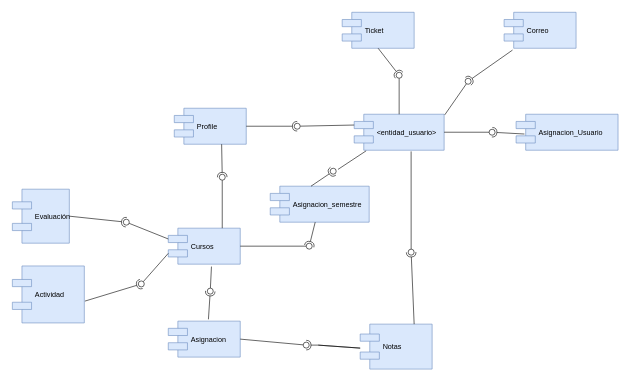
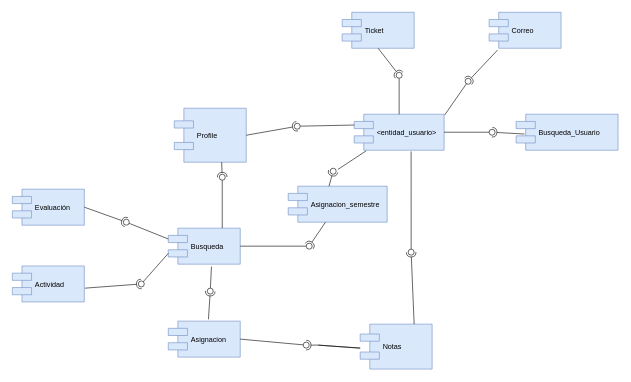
  <mxCell id="0" />
  <mxCell id="1" parent="0" />
- <mxCell id="2" value="Profile" style="shape=component;align=left;spacingLeft=36;fillColor=#dae8fc;strokeColor=#6c8ebf;" vertex="1" parent="1"><mxGeometry x="290" y="180" width="120" height="60" as="geometry" /></mxCell>
+ <mxCell id="2" value="Profile" style="shape=component;align=left;spacingLeft=36;fillColor=#dae8fc;strokeColor=#6c8ebf;" vertex="1" parent="1"><mxGeometry x="290" y="180" width="120" height="90" as="geometry" /></mxCell>
  <mxCell id="3" value="&lt;entidad_usuario&gt;" style="shape=component;align=left;spacingLeft=36;fillColor=#dae8fc;strokeColor=#6c8ebf;" vertex="1" parent="1"><mxGeometry x="590" y="190" width="150" height="60" as="geometry" /></mxCell>
  <mxCell id="4" value="" style="rounded=0;orthogonalLoop=1;jettySize=auto;html=1;endArrow=none;endFill=0;exitX=0;exitY=0.3;exitDx=0;exitDy=0;" edge="1" target="6" parent="1" source="3"><mxGeometry relative="1" as="geometry"><mxPoint x="470" y="305" as="sourcePoint" /></mxGeometry></mxCell>
  <mxCell id="5" value="" style="rounded=0;orthogonalLoop=1;jettySize=auto;html=1;endArrow=halfCircle;endFill=0;entryX=0.5;entryY=0.5;entryDx=0;entryDy=0;endSize=6;strokeWidth=1;exitX=1;exitY=0.5;exitDx=0;exitDy=0;" edge="1" target="6" parent="1" source="2"><mxGeometry relative="1" as="geometry"><mxPoint x="510" y="305" as="sourcePoint" /></mxGeometry></mxCell>
  <mxCell id="6" value="" style="ellipse;whiteSpace=wrap;html=1;fontFamily=Helvetica;fontSize=12;fontColor=#000000;align=center;strokeColor=#000000;fillColor=#ffffff;points=[];aspect=fixed;resizable=0;" vertex="1" parent="1"><mxGeometry x="490" y="205" width="10" height="10" as="geometry" /></mxCell>
- <mxCell id="7" value="Cursos" style="shape=component;align=left;spacingLeft=36;fillColor=#dae8fc;strokeColor=#6c8ebf;" vertex="1" parent="1"><mxGeometry x="280" y="380" width="120" height="60" as="geometry" /></mxCell>
+ <mxCell id="7" value="Busqueda" style="shape=component;align=left;spacingLeft=36;fillColor=#dae8fc;strokeColor=#6c8ebf;" vertex="1" parent="1"><mxGeometry x="280" y="380" width="120" height="60" as="geometry" /></mxCell>
  <mxCell id="8" value="" style="rounded=0;orthogonalLoop=1;jettySize=auto;html=1;endArrow=none;endFill=0;exitX=0.75;exitY=0;exitDx=0;exitDy=0;" edge="1" target="10" parent="1" source="7"><mxGeometry relative="1" as="geometry"><mxPoint x="350" y="295" as="sourcePoint" /></mxGeometry></mxCell>
  <mxCell id="9" value="" style="rounded=0;orthogonalLoop=1;jettySize=auto;html=1;endArrow=halfCircle;endFill=0;entryX=0.5;entryY=0.5;entryDx=0;entryDy=0;endSize=6;strokeWidth=1;exitX=0.658;exitY=1;exitDx=0;exitDy=0;exitPerimeter=0;" edge="1" target="10" parent="1" source="2"><mxGeometry relative="1" as="geometry"><mxPoint x="390" y="295" as="sourcePoint" /></mxGeometry></mxCell>
  <mxCell id="10" value="" style="ellipse;whiteSpace=wrap;html=1;fontFamily=Helvetica;fontSize=12;fontColor=#000000;align=center;strokeColor=#000000;fillColor=#ffffff;points=[];aspect=fixed;resizable=0;" vertex="1" parent="1"><mxGeometry x="365" y="290" width="10" height="10" as="geometry" /></mxCell>
  <mxCell id="11" value="Asignacion" style="shape=component;align=left;spacingLeft=36;fillColor=#dae8fc;strokeColor=#6c8ebf;" vertex="1" parent="1"><mxGeometry x="280" y="535" width="120" height="60" as="geometry" /></mxCell>
  <mxCell id="12" value="" style="rounded=0;orthogonalLoop=1;jettySize=auto;html=1;endArrow=none;endFill=0;exitX=0.6;exitY=1.067;exitDx=0;exitDy=0;exitPerimeter=0;" edge="1" target="14" parent="1" source="7"><mxGeometry relative="1" as="geometry"><mxPoint x="330" y="485" as="sourcePoint" /></mxGeometry></mxCell>
  <mxCell id="13" value="" style="rounded=0;orthogonalLoop=1;jettySize=auto;html=1;endArrow=halfCircle;endFill=0;entryX=0.5;entryY=0.5;entryDx=0;entryDy=0;endSize=6;strokeWidth=1;exitX=0.558;exitY=-0.05;exitDx=0;exitDy=0;exitPerimeter=0;" edge="1" target="14" parent="1" source="11"><mxGeometry relative="1" as="geometry"><mxPoint x="370" y="485" as="sourcePoint" /></mxGeometry></mxCell>
  <mxCell id="14" value="" style="ellipse;whiteSpace=wrap;html=1;fontFamily=Helvetica;fontSize=12;fontColor=#000000;align=center;strokeColor=#000000;fillColor=#ffffff;points=[];aspect=fixed;resizable=0;" vertex="1" parent="1"><mxGeometry x="345" y="480" width="10" height="10" as="geometry" /></mxCell>
- <mxCell id="15" value="Asignacion_Usuario" style="shape=component;align=left;spacingLeft=36;fillColor=#dae8fc;strokeColor=#6c8ebf;" vertex="1" parent="1"><mxGeometry x="860" y="190" width="170" height="60" as="geometry" /></mxCell>
+ <mxCell id="15" value="Busqueda_Usuario" style="shape=component;align=left;spacingLeft=36;fillColor=#dae8fc;strokeColor=#6c8ebf;" vertex="1" parent="1"><mxGeometry x="860" y="190" width="170" height="60" as="geometry" /></mxCell>
  <mxCell id="16" value="" style="rounded=0;orthogonalLoop=1;jettySize=auto;html=1;endArrow=none;endFill=0;exitX=1;exitY=0.5;exitDx=0;exitDy=0;" edge="1" target="18" parent="1" source="3"><mxGeometry relative="1" as="geometry"><mxPoint x="800" y="220" as="sourcePoint" /></mxGeometry></mxCell>
  <mxCell id="17" value="" style="rounded=0;orthogonalLoop=1;jettySize=auto;html=1;endArrow=halfCircle;endFill=0;entryX=0.5;entryY=0.5;entryDx=0;entryDy=0;endSize=6;strokeWidth=1;exitX=0.082;exitY=0.55;exitDx=0;exitDy=0;exitPerimeter=0;" edge="1" target="18" parent="1" source="15"><mxGeometry relative="1" as="geometry"><mxPoint x="840" y="220" as="sourcePoint" /></mxGeometry></mxCell>
  <mxCell id="18" value="" style="ellipse;whiteSpace=wrap;html=1;fontFamily=Helvetica;fontSize=12;fontColor=#000000;align=center;strokeColor=#000000;fillColor=#ffffff;points=[];aspect=fixed;resizable=0;" vertex="1" parent="1"><mxGeometry x="815" y="215" width="10" height="10" as="geometry" /></mxCell>
- <mxCell id="19" value="Asignacion_semestre" style="shape=component;align=left;spacingLeft=36;fillColor=#dae8fc;strokeColor=#6c8ebf;" vertex="1" parent="1"><mxGeometry x="450" y="310" width="165" height="60" as="geometry" /></mxCell>
+ <mxCell id="19" value="Asignacion_semestre" style="shape=component;align=left;spacingLeft=36;fillColor=#dae8fc;strokeColor=#6c8ebf;" vertex="1" parent="1"><mxGeometry x="480" y="310" width="165" height="60" as="geometry" /></mxCell>
  <mxCell id="20" value="" style="rounded=0;orthogonalLoop=1;jettySize=auto;html=1;endArrow=none;endFill=0;exitX=0.133;exitY=1.017;exitDx=0;exitDy=0;exitPerimeter=0;entryX=1.3;entryY=0.2;entryDx=0;entryDy=0;entryPerimeter=0;" edge="1" target="22" parent="1" source="3"><mxGeometry relative="1" as="geometry"><mxPoint x="645" y="305" as="sourcePoint" /><mxPoint x="662" y="300" as="targetPoint" /></mxGeometry></mxCell>
  <mxCell id="21" value="" style="rounded=0;orthogonalLoop=1;jettySize=auto;html=1;endArrow=halfCircle;endFill=0;entryX=0.5;entryY=0.5;entryDx=0;entryDy=0;endSize=6;strokeWidth=1;exitX=0.412;exitY=0;exitDx=0;exitDy=0;exitPerimeter=0;" edge="1" target="22" parent="1" source="19"><mxGeometry relative="1" as="geometry"><mxPoint x="685" y="305" as="sourcePoint" /></mxGeometry></mxCell>
  <mxCell id="22" value="" style="ellipse;whiteSpace=wrap;html=1;fontFamily=Helvetica;fontSize=12;fontColor=#000000;align=center;strokeColor=#000000;fillColor=#ffffff;points=[];aspect=fixed;resizable=0;" vertex="1" parent="1"><mxGeometry x="550" y="280" width="10" height="10" as="geometry" /></mxCell>
  <mxCell id="23" value="" style="rounded=0;orthogonalLoop=1;jettySize=auto;html=1;endArrow=none;endFill=0;exitX=1;exitY=0.5;exitDx=0;exitDy=0;" edge="1" target="25" parent="1" source="7"><mxGeometry relative="1" as="geometry"><mxPoint x="495" y="410" as="sourcePoint" /></mxGeometry></mxCell>
  <mxCell id="24" value="" style="rounded=0;orthogonalLoop=1;jettySize=auto;html=1;endArrow=halfCircle;endFill=0;entryX=0.5;entryY=0.5;entryDx=0;entryDy=0;endSize=6;strokeWidth=1;" edge="1" target="25" parent="1" source="19"><mxGeometry relative="1" as="geometry"><mxPoint x="535" y="410" as="sourcePoint" /></mxGeometry></mxCell>
  <mxCell id="25" value="" style="ellipse;whiteSpace=wrap;html=1;fontFamily=Helvetica;fontSize=12;fontColor=#000000;align=center;strokeColor=#000000;fillColor=#ffffff;points=[];aspect=fixed;resizable=0;" vertex="1" parent="1"><mxGeometry x="510" y="405" width="10" height="10" as="geometry" /></mxCell>
  <mxCell id="26" value="Ticket" style="shape=component;align=left;spacingLeft=36;fillColor=#dae8fc;strokeColor=#6c8ebf;" vertex="1" parent="1"><mxGeometry x="570" y="20" width="120" height="60" as="geometry" /></mxCell>
  <mxCell id="27" value="" style="rounded=0;orthogonalLoop=1;jettySize=auto;html=1;endArrow=none;endFill=0;exitX=0.5;exitY=0;exitDx=0;exitDy=0;" edge="1" target="29" parent="1" source="3"><mxGeometry relative="1" as="geometry"><mxPoint x="645" y="125" as="sourcePoint" /></mxGeometry></mxCell>
  <mxCell id="28" value="" style="rounded=0;orthogonalLoop=1;jettySize=auto;html=1;endArrow=halfCircle;endFill=0;entryX=0.5;entryY=0.5;entryDx=0;entryDy=0;endSize=6;strokeWidth=1;exitX=0.5;exitY=1;exitDx=0;exitDy=0;" edge="1" target="29" parent="1" source="26"><mxGeometry relative="1" as="geometry"><mxPoint x="685" y="125" as="sourcePoint" /></mxGeometry></mxCell>
  <mxCell id="29" value="" style="ellipse;whiteSpace=wrap;html=1;fontFamily=Helvetica;fontSize=12;fontColor=#000000;align=center;strokeColor=#000000;fillColor=#ffffff;points=[];aspect=fixed;resizable=0;" vertex="1" parent="1"><mxGeometry x="660" y="120" width="10" height="10" as="geometry" /></mxCell>
- <mxCell id="30" value="Evaluación" style="shape=component;align=left;spacingLeft=36;fillColor=#dae8fc;strokeColor=#6c8ebf;" vertex="1" parent="1"><mxGeometry x="20" y="315" width="95" height="90" as="geometry" /></mxCell>
- <mxCell id="31" value="Actividad" style="shape=component;align=left;spacingLeft=36;fillColor=#dae8fc;strokeColor=#6c8ebf;" vertex="1" parent="1"><mxGeometry x="20" y="443" width="120" height="95" as="geometry" /></mxCell>
+ <mxCell id="30" value="Evaluación" style="shape=component;align=left;spacingLeft=36;fillColor=#dae8fc;strokeColor=#6c8ebf;" vertex="1" parent="1"><mxGeometry x="20" y="315" width="120" height="60" as="geometry" /></mxCell>
+ <mxCell id="31" value="Actividad" style="shape=component;align=left;spacingLeft=36;fillColor=#dae8fc;strokeColor=#6c8ebf;" vertex="1" parent="1"><mxGeometry x="20" y="443" width="120" height="60" as="geometry" /></mxCell>
  <mxCell id="32" value="" style="rounded=0;orthogonalLoop=1;jettySize=auto;html=1;endArrow=none;endFill=0;exitX=0;exitY=0.3;exitDx=0;exitDy=0;" edge="1" target="34" parent="1" source="7"><mxGeometry relative="1" as="geometry"><mxPoint x="190" y="370" as="sourcePoint" /></mxGeometry></mxCell>
  <mxCell id="33" value="" style="rounded=0;orthogonalLoop=1;jettySize=auto;html=1;endArrow=halfCircle;endFill=0;entryX=0.5;entryY=0.5;entryDx=0;entryDy=0;endSize=6;strokeWidth=1;exitX=1;exitY=0.5;exitDx=0;exitDy=0;" edge="1" target="34" parent="1" source="30"><mxGeometry relative="1" as="geometry"><mxPoint x="230" y="370" as="sourcePoint" /></mxGeometry></mxCell>
  <mxCell id="34" value="" style="ellipse;whiteSpace=wrap;html=1;fontFamily=Helvetica;fontSize=12;fontColor=#000000;align=center;strokeColor=#000000;fillColor=#ffffff;points=[];aspect=fixed;resizable=0;" vertex="1" parent="1"><mxGeometry x="205" y="365" width="10" height="10" as="geometry" /></mxCell>
  <mxCell id="35" value="" style="rounded=0;orthogonalLoop=1;jettySize=auto;html=1;endArrow=none;endFill=0;exitX=0;exitY=0.7;exitDx=0;exitDy=0;" edge="1" target="37" parent="1" source="7"><mxGeometry relative="1" as="geometry"><mxPoint x="230" y="430" as="sourcePoint" /></mxGeometry></mxCell>
  <mxCell id="36" value="" style="rounded=0;orthogonalLoop=1;jettySize=auto;html=1;endArrow=halfCircle;endFill=0;entryX=0.5;entryY=0.5;entryDx=0;entryDy=0;endSize=6;strokeWidth=1;exitX=1.008;exitY=0.617;exitDx=0;exitDy=0;exitPerimeter=0;" edge="1" target="37" parent="1" source="31"><mxGeometry relative="1" as="geometry"><mxPoint x="255" y="473" as="sourcePoint" /></mxGeometry></mxCell>
  <mxCell id="37" value="" style="ellipse;whiteSpace=wrap;html=1;fontFamily=Helvetica;fontSize=12;fontColor=#000000;align=center;strokeColor=#000000;fillColor=#ffffff;points=[];aspect=fixed;resizable=0;" vertex="1" parent="1"><mxGeometry x="230" y="468" width="10" height="10" as="geometry" /></mxCell>
- <mxCell id="38" value="Correo" style="shape=component;align=left;spacingLeft=36;fillColor=#dae8fc;strokeColor=#6c8ebf;" vertex="1" parent="1"><mxGeometry x="840" y="20" width="120" height="60" as="geometry" /></mxCell>
+ <mxCell id="38" value="Correo" style="shape=component;align=left;spacingLeft=36;fillColor=#dae8fc;strokeColor=#6c8ebf;" vertex="1" parent="1"><mxGeometry x="815" y="20" width="120" height="60" as="geometry" /></mxCell>
  <mxCell id="39" value="" style="rounded=0;orthogonalLoop=1;jettySize=auto;html=1;endArrow=none;endFill=0;exitX=1.007;exitY=0.017;exitDx=0;exitDy=0;exitPerimeter=0;" edge="1" target="41" parent="1" source="3"><mxGeometry relative="1" as="geometry"><mxPoint x="760" y="135" as="sourcePoint" /></mxGeometry></mxCell>
  <mxCell id="40" value="" style="rounded=0;orthogonalLoop=1;jettySize=auto;html=1;endArrow=halfCircle;endFill=0;entryX=0.5;entryY=0.5;entryDx=0;entryDy=0;endSize=6;strokeWidth=1;exitX=0.117;exitY=1.05;exitDx=0;exitDy=0;exitPerimeter=0;" edge="1" target="41" parent="1" source="38"><mxGeometry relative="1" as="geometry"><mxPoint x="800" y="135" as="sourcePoint" /></mxGeometry></mxCell>
  <mxCell id="41" value="" style="ellipse;whiteSpace=wrap;html=1;fontFamily=Helvetica;fontSize=12;fontColor=#000000;align=center;strokeColor=#000000;fillColor=#ffffff;points=[];aspect=fixed;resizable=0;" vertex="1" parent="1"><mxGeometry x="775" y="130" width="10" height="10" as="geometry" /></mxCell>
  <mxCell id="42" value="Notas" style="shape=component;align=left;spacingLeft=36;fillColor=#dae8fc;strokeColor=#6c8ebf;" vertex="1" parent="1"><mxGeometry x="600" y="540" width="120" height="75" as="geometry" /></mxCell>
  <mxCell id="43" value="" style="rounded=0;orthogonalLoop=1;jettySize=auto;html=1;endArrow=none;endFill=0;exitX=0.633;exitY=1.033;exitDx=0;exitDy=0;exitPerimeter=0;" edge="1" target="45" parent="1" source="3"><mxGeometry relative="1" as="geometry"><mxPoint x="665" y="420" as="sourcePoint" /></mxGeometry></mxCell>
  <mxCell id="44" value="" style="rounded=0;orthogonalLoop=1;jettySize=auto;html=1;endArrow=halfCircle;endFill=0;entryX=0.5;entryY=0.5;entryDx=0;entryDy=0;endSize=6;strokeWidth=1;exitX=0.75;exitY=0;exitDx=0;exitDy=0;" edge="1" target="45" parent="1" source="42"><mxGeometry relative="1" as="geometry"><mxPoint x="705" y="420" as="sourcePoint" /></mxGeometry></mxCell>
  <mxCell id="45" value="" style="ellipse;whiteSpace=wrap;html=1;fontFamily=Helvetica;fontSize=12;fontColor=#000000;align=center;strokeColor=#000000;fillColor=#ffffff;points=[];aspect=fixed;resizable=0;" vertex="1" parent="1"><mxGeometry x="680" y="415" width="10" height="10" as="geometry" /></mxCell>
  <mxCell id="46" value="" style="rounded=0;orthogonalLoop=1;jettySize=auto;html=1;endArrow=none;endFill=0;exitX=1;exitY=0.5;exitDx=0;exitDy=0;" edge="1" target="48" parent="1" source="11"><mxGeometry relative="1" as="geometry"><mxPoint x="490" y="575" as="sourcePoint" /></mxGeometry></mxCell>
  <mxCell id="47" value="" style="rounded=0;orthogonalLoop=1;jettySize=auto;html=1;endArrow=halfCircle;endFill=0;entryX=0.5;entryY=0.5;entryDx=0;entryDy=0;endSize=6;strokeWidth=1;" edge="1" target="48" parent="1"><mxGeometry relative="1" as="geometry"><mxPoint x="530" y="575" as="sourcePoint" /><Array as="points"><mxPoint x="600" y="580" /><mxPoint x="530" y="575" /></Array></mxGeometry></mxCell>
  <mxCell id="48" value="" style="ellipse;whiteSpace=wrap;html=1;fontFamily=Helvetica;fontSize=12;fontColor=#000000;align=center;strokeColor=#000000;fillColor=#ffffff;points=[];aspect=fixed;resizable=0;" vertex="1" parent="1"><mxGeometry x="505" y="570" width="10" height="10" as="geometry" /></mxCell>
